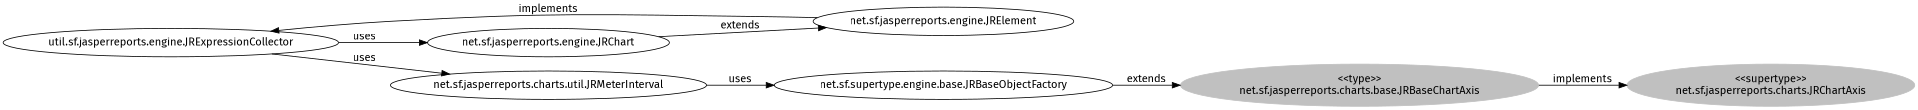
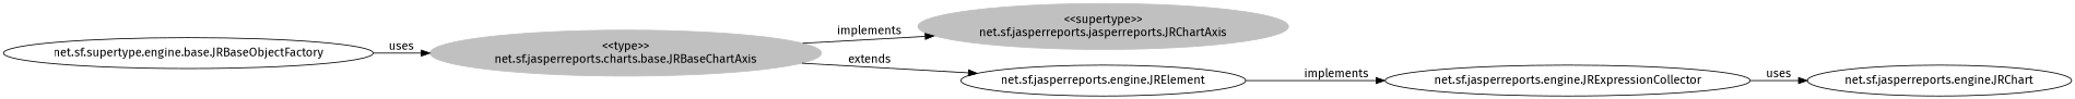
  digraph {
    fontname="Fira Sans"
    rankdir=LR
    node [fontname="Fira Sans"]
    edge [fontname="Fira Sans"]
    n1 [color=grey label="<<type>>\nnet.sf.jasperreports.charts.base.JRBaseChartAxis" style=filled]
-   n2 [color=grey label="<<supertype>>\nnet.sf.jasperreports.charts.JRChartAxis" style=filled]
+   n2 [color=grey label="<<supertype>>\nnet.sf.jasperreports.jasperreports.JRChartAxis" style=filled]
    n3 [label="net.sf.jasperreports.engine.JRChart"]
    n4 [label="net.sf.jasperreports.engine.JRElement"]
-   n5 [label="util.sf.jasperreports.engine.JRExpressionCollector"]
-   n6 [label="net.sf.jasperreports.charts.util.JRMeterInterval"]
+   n5 [label="net.sf.jasperreports.engine.JRExpressionCollector"]
    n7 [label="net.sf.supertype.engine.base.JRBaseObjectFactory"]
    n1 -> n2 [label=implements]
-   n3 -> n4 [label=extends]
+   n1 -> n4 [label=extends]
    n4 -> n5 [label=implements]
    n5 -> n3 [label=uses]
-   n5 -> n6 [label=uses]
-   n6 -> n7 [label=uses]
-   n7 -> n1 [label=extends]
+   n7 -> n1 [label=uses]
  }
